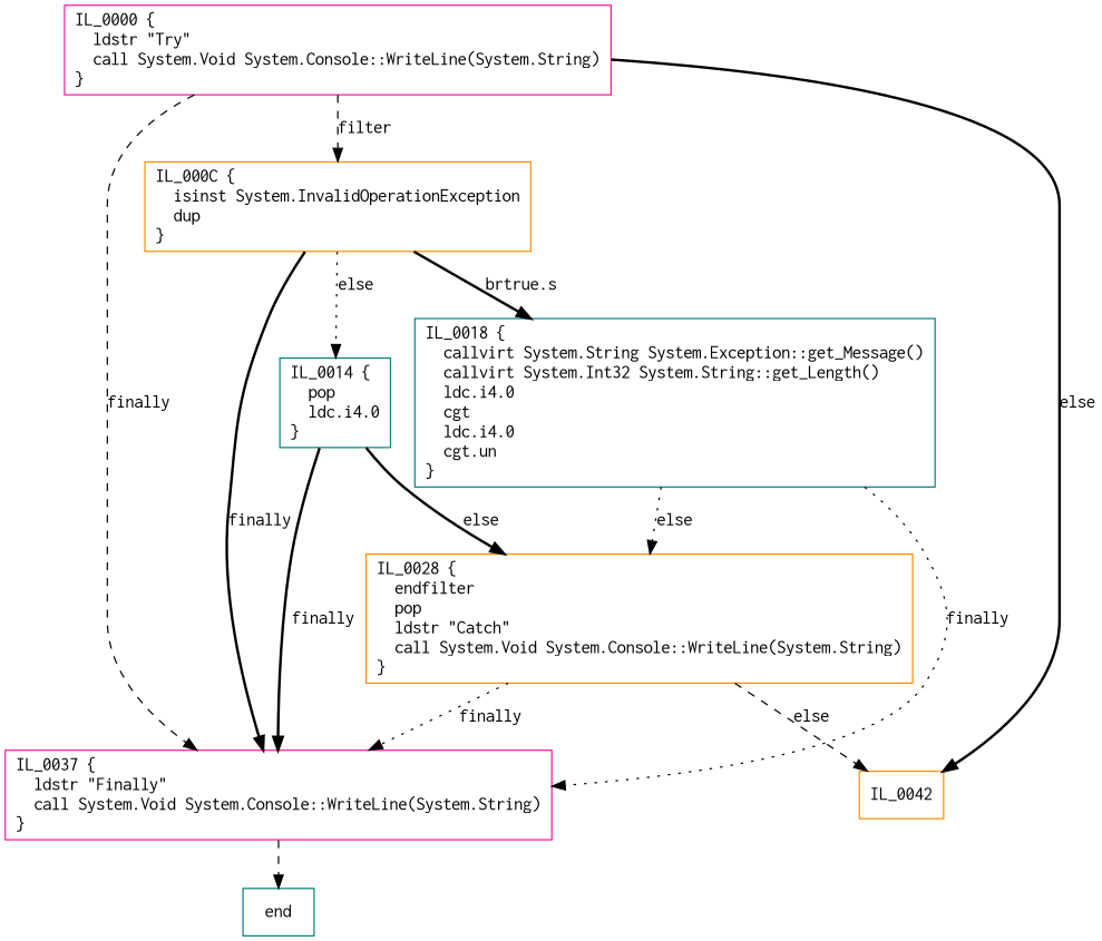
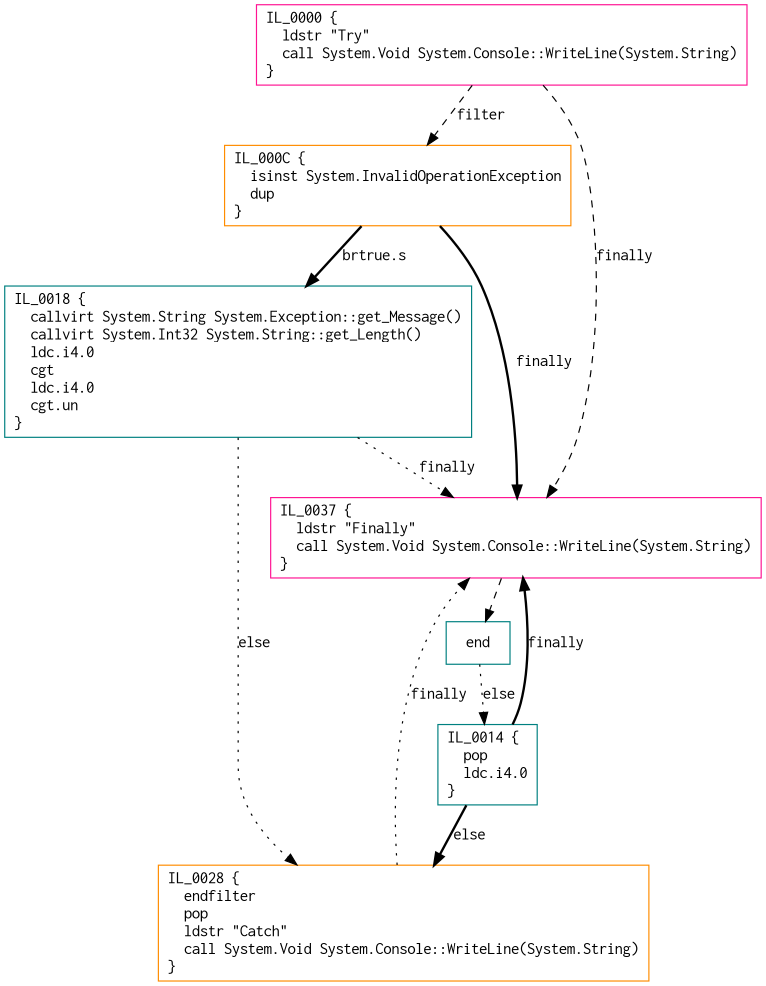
  digraph {
    fontname=Courier
    node [color=darkorange fontname=Courier shape=box]
    edge [fontname=Courier style=bold]
    n1 [color=deeppink label="IL_0000 {\l  ldstr \"Try\"\l  call System.Void System.Console::WriteLine(System.String)\l}\l"]
    n2 [label="IL_000C {\l  isinst System.InvalidOperationException\l  dup\l}\l"]
    n3 [color=deeppink label="IL_0037 {\l  ldstr \"Finally\"\l  call System.Void System.Console::WriteLine(System.String)\l}\l"]
-   n4 [label=IL_0042]
    n5 [color=teal label="IL_0014 {\l  pop\l  ldc.i4.0\l}\l"]
    n6 [color=teal label="IL_0018 {\l  callvirt System.String System.Exception::get_Message()\l  callvirt System.Int32 System.String::get_Length()\l  ldc.i4.0\l  cgt\l  ldc.i4.0\l  cgt.un\l}\l"]
    end [color=teal]
    n8 [label="IL_0028 {\l  endfilter\l  pop\l  ldstr \"Catch\"\l  call System.Void System.Console::WriteLine(System.String)\l}\l"]
    n1 -> n2 [label=filter style=dashed]
    n1 -> n3 [label=finally style=dashed]
-   n1 -> n4 [label=else]
    n2 -> n3 [label=finally]
-   n2 -> n5 [label=else style=dotted]
+   end -> n5 [label=else style=dotted]
    n2 -> n6 [label="brtrue.s"]
    n3 -> end [style=dashed]
    n5 -> n3 [label=finally]
    n5 -> n8 [label=else]
    n6 -> n3 [label=finally style=dotted]
    n6 -> n8 [label=else style=dotted]
    n8 -> n3 [label=finally style=dotted]
-   n8 -> n4 [label=else style=dashed]
  }
